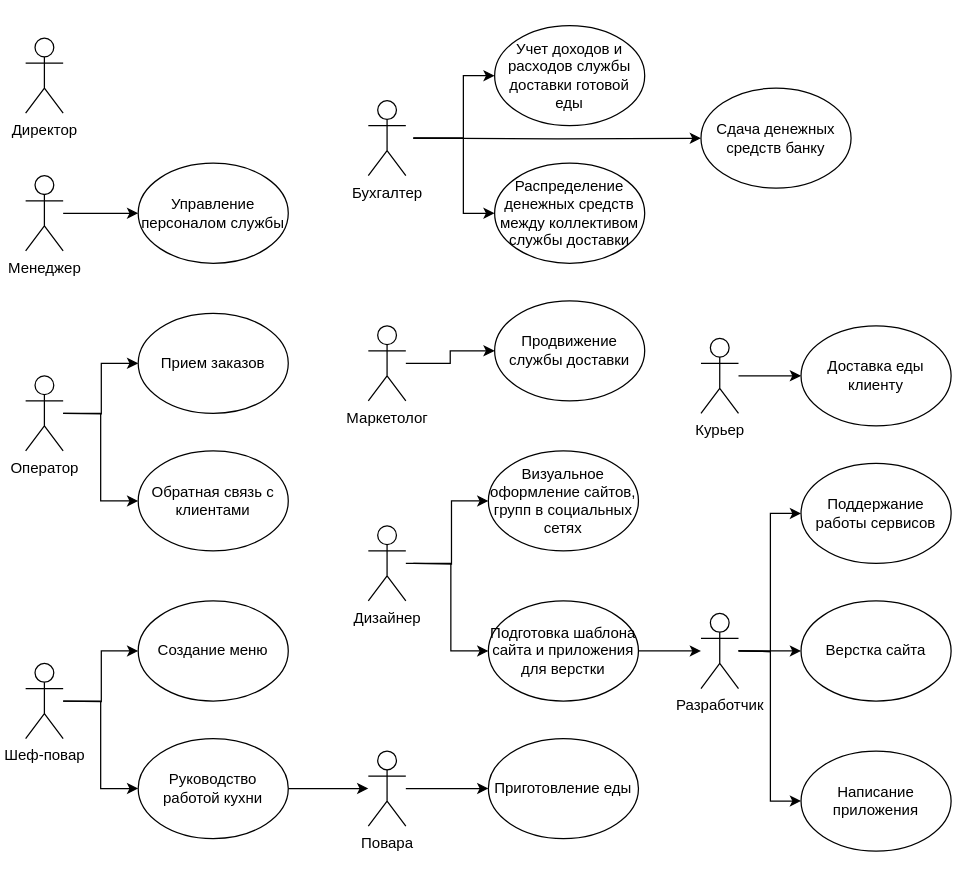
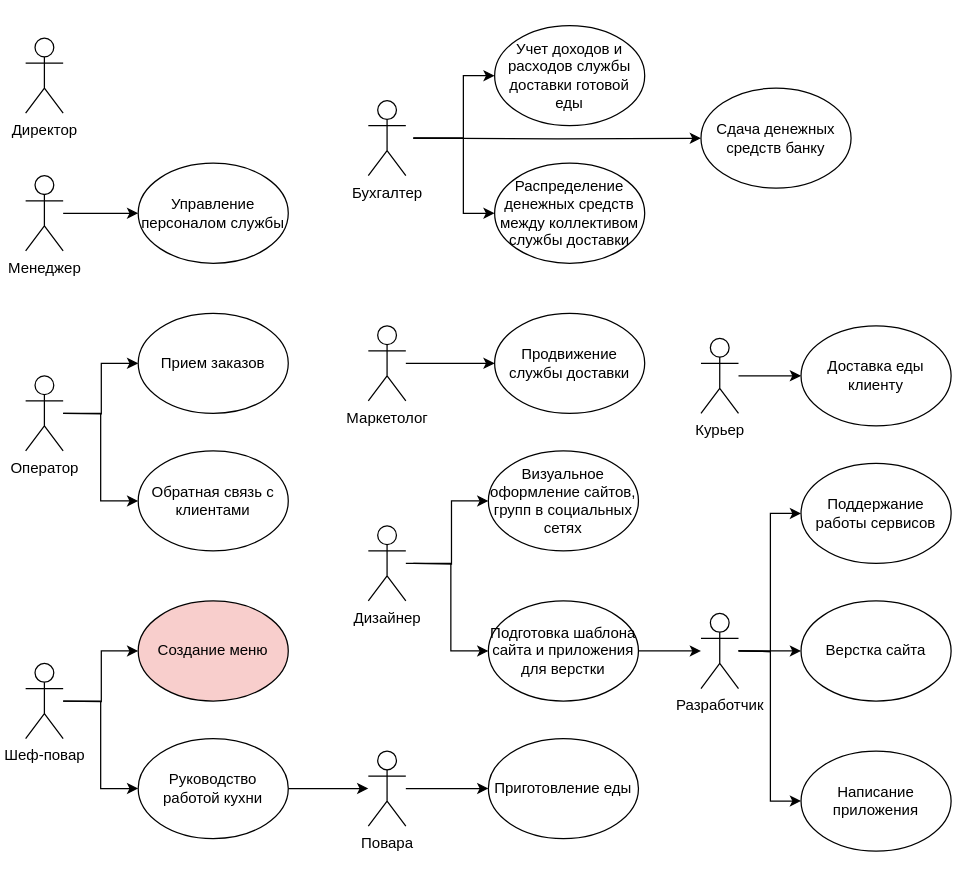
  <mxCell id="0" />
  <mxCell id="1" parent="0" />
  <mxCell id="2" value="Директор" style="shape=umlActor;verticalLabelPosition=bottom;verticalAlign=top;html=1;outlineConnect=0;" vertex="1" parent="1"><mxGeometry x="20" y="30" width="30" height="60" as="geometry" /></mxCell>
  <mxCell id="3" value="" style="edgeStyle=orthogonalEdgeStyle;rounded=0;orthogonalLoop=1;jettySize=auto;html=1;" edge="1" parent="1" source="4" target="31"><mxGeometry relative="1" as="geometry" /></mxCell>
  <mxCell id="4" value="Шеф-повар" style="shape=umlActor;verticalLabelPosition=bottom;verticalAlign=top;html=1;outlineConnect=0;" vertex="1" parent="1"><mxGeometry x="20" y="530" width="30" height="60" as="geometry" /></mxCell>
  <mxCell id="5" value="" style="edgeStyle=orthogonalEdgeStyle;rounded=0;orthogonalLoop=1;jettySize=auto;html=1;" edge="1" parent="1" source="6" target="40"><mxGeometry relative="1" as="geometry" /></mxCell>
  <mxCell id="6" value="Курьер" style="shape=umlActor;verticalLabelPosition=bottom;verticalAlign=top;html=1;outlineConnect=0;" vertex="1" parent="1"><mxGeometry x="560" y="270" width="30" height="60" as="geometry" /></mxCell>
  <mxCell id="7" value="" style="edgeStyle=orthogonalEdgeStyle;rounded=0;orthogonalLoop=1;jettySize=auto;html=1;" edge="1" parent="1" source="8" target="23"><mxGeometry relative="1" as="geometry" /></mxCell>
  <mxCell id="8" value="Менеджер" style="shape=umlActor;verticalLabelPosition=bottom;verticalAlign=top;html=1;outlineConnect=0;" vertex="1" parent="1"><mxGeometry x="20" y="140" width="30" height="60" as="geometry" /></mxCell>
  <mxCell id="9" value="" style="edgeStyle=orthogonalEdgeStyle;rounded=0;orthogonalLoop=1;jettySize=auto;html=1;" edge="1" parent="1" source="10" target="28"><mxGeometry relative="1" as="geometry" /></mxCell>
  <mxCell id="10" value="Оператор" style="shape=umlActor;verticalLabelPosition=bottom;verticalAlign=top;html=1;outlineConnect=0;" vertex="1" parent="1"><mxGeometry x="20" y="300" width="30" height="60" as="geometry" /></mxCell>
  <mxCell id="11" value="" style="edgeStyle=orthogonalEdgeStyle;rounded=0;orthogonalLoop=1;jettySize=auto;html=1;" edge="1" parent="1" source="12" target="37"><mxGeometry relative="1" as="geometry" /></mxCell>
  <mxCell id="12" value="Разработчик" style="shape=umlActor;verticalLabelPosition=bottom;verticalAlign=top;html=1;outlineConnect=0;" vertex="1" parent="1"><mxGeometry x="560" y="490" width="30" height="60" as="geometry" /></mxCell>
  <mxCell id="13" value="" style="edgeStyle=orthogonalEdgeStyle;rounded=0;orthogonalLoop=1;jettySize=auto;html=1;" edge="1" parent="1" source="14" target="36"><mxGeometry relative="1" as="geometry"><Array as="points"><mxPoint x="360" y="450" /><mxPoint x="360" y="520" /></Array></mxGeometry></mxCell>
  <mxCell id="14" value="Дизайнер" style="shape=umlActor;verticalLabelPosition=bottom;verticalAlign=top;html=1;outlineConnect=0;" vertex="1" parent="1"><mxGeometry x="294" y="420" width="30" height="60" as="geometry" /></mxCell>
  <mxCell id="15" value="" style="edgeStyle=orthogonalEdgeStyle;rounded=0;orthogonalLoop=1;jettySize=auto;html=1;" edge="1" parent="1" source="16" target="33"><mxGeometry relative="1" as="geometry" /></mxCell>
  <mxCell id="16" value="Маркетолог" style="shape=umlActor;verticalLabelPosition=bottom;verticalAlign=top;html=1;outlineConnect=0;" vertex="1" parent="1"><mxGeometry x="294" y="260" width="30" height="60" as="geometry" /></mxCell>
  <mxCell id="17" style="edgeStyle=orthogonalEdgeStyle;rounded=0;orthogonalLoop=1;jettySize=auto;html=1;entryX=0;entryY=0.5;entryDx=0;entryDy=0;" edge="1" parent="1" target="24"><mxGeometry relative="1" as="geometry"><mxPoint x="330" y="110" as="sourcePoint" /><Array as="points"><mxPoint x="370" y="110" /><mxPoint x="370" y="60" /></Array></mxGeometry></mxCell>
  <mxCell id="18" style="edgeStyle=orthogonalEdgeStyle;rounded=0;orthogonalLoop=1;jettySize=auto;html=1;entryX=0;entryY=0.5;entryDx=0;entryDy=0;" edge="1" parent="1" target="26"><mxGeometry relative="1" as="geometry"><mxPoint x="330" y="110" as="sourcePoint" /><Array as="points"><mxPoint x="370" y="110" /><mxPoint x="370" y="170" /></Array></mxGeometry></mxCell>
  <mxCell id="19" style="edgeStyle=orthogonalEdgeStyle;rounded=0;orthogonalLoop=1;jettySize=auto;html=1;entryX=0;entryY=0.5;entryDx=0;entryDy=0;" edge="1" parent="1" target="25"><mxGeometry relative="1" as="geometry"><mxPoint x="330" y="110" as="sourcePoint" /></mxGeometry></mxCell>
  <mxCell id="20" value="Бухгалтер" style="shape=umlActor;verticalLabelPosition=bottom;verticalAlign=top;html=1;outlineConnect=0;" vertex="1" parent="1"><mxGeometry x="294" y="80" width="30" height="60" as="geometry" /></mxCell>
  <mxCell id="21" value="" style="edgeStyle=orthogonalEdgeStyle;rounded=0;orthogonalLoop=1;jettySize=auto;html=1;" edge="1" parent="1" source="22" target="32"><mxGeometry relative="1" as="geometry" /></mxCell>
  <mxCell id="22" value="Повара" style="shape=umlActor;verticalLabelPosition=bottom;verticalAlign=top;html=1;outlineConnect=0;" vertex="1" parent="1"><mxGeometry x="294" y="600" width="30" height="60" as="geometry" /></mxCell>
  <mxCell id="23" value="Управление персоналом службы" style="ellipse;whiteSpace=wrap;html=1;" vertex="1" parent="1"><mxGeometry x="110" y="130" width="120" height="80" as="geometry" /></mxCell>
  <mxCell id="24" value="Учет доходов и расходов службы доставки готовой еды" style="ellipse;whiteSpace=wrap;html=1;" vertex="1" parent="1"><mxGeometry x="395" y="20" width="120" height="80" as="geometry" /></mxCell>
  <mxCell id="25" value="Сдача денежных средств банку" style="ellipse;whiteSpace=wrap;html=1;" vertex="1" parent="1"><mxGeometry x="560" y="70" width="120" height="80" as="geometry" /></mxCell>
  <mxCell id="26" value="Распределение денежных средств между коллективом службы доставки" style="ellipse;whiteSpace=wrap;html=1;" vertex="1" parent="1"><mxGeometry x="395" y="130" width="120" height="80" as="geometry" /></mxCell>
  <mxCell id="27" value="Прием заказов" style="ellipse;whiteSpace=wrap;html=1;" vertex="1" parent="1"><mxGeometry x="110" y="250" width="120" height="80" as="geometry" /></mxCell>
  <mxCell id="28" value="Обратная связь с клиентами" style="ellipse;whiteSpace=wrap;html=1;" vertex="1" parent="1"><mxGeometry x="110" y="360" width="120" height="80" as="geometry" /></mxCell>
- <mxCell id="29" value="Создание меню" style="ellipse;whiteSpace=wrap;html=1;" vertex="1" parent="1"><mxGeometry x="110" y="480" width="120" height="80" as="geometry" /></mxCell>
+ <mxCell id="29" value="Создание меню" style="ellipse;whiteSpace=wrap;html=1;fillColor=#f8cecc;" vertex="1" parent="1"><mxGeometry x="110" y="480" width="120" height="80" as="geometry" /></mxCell>
  <mxCell id="30" value="" style="edgeStyle=orthogonalEdgeStyle;rounded=0;orthogonalLoop=1;jettySize=auto;html=1;" edge="1" parent="1" source="31" target="22"><mxGeometry relative="1" as="geometry" /></mxCell>
  <mxCell id="31" value="Руководство работой кухни" style="ellipse;whiteSpace=wrap;html=1;" vertex="1" parent="1"><mxGeometry x="110" y="590" width="120" height="80" as="geometry" /></mxCell>
  <mxCell id="32" value="Приготовление еды" style="ellipse;whiteSpace=wrap;html=1;" vertex="1" parent="1"><mxGeometry x="390" y="590" width="120" height="80" as="geometry" /></mxCell>
- <mxCell id="33" value="Продвижение службы доставки" style="ellipse;whiteSpace=wrap;html=1;" vertex="1" parent="1"><mxGeometry x="395" y="240" width="120" height="80" as="geometry" /></mxCell>
+ <mxCell id="33" value="Продвижение службы доставки" style="ellipse;whiteSpace=wrap;html=1;" vertex="1" parent="1"><mxGeometry x="395" y="250" width="120" height="80" as="geometry" /></mxCell>
  <mxCell id="34" value="Визуальное оформление сайтов, групп в социальных сетях" style="ellipse;whiteSpace=wrap;html=1;" vertex="1" parent="1"><mxGeometry x="390" y="360" width="120" height="80" as="geometry" /></mxCell>
  <mxCell id="35" value="" style="edgeStyle=orthogonalEdgeStyle;rounded=0;orthogonalLoop=1;jettySize=auto;html=1;" edge="1" parent="1" source="36" target="12"><mxGeometry relative="1" as="geometry" /></mxCell>
  <mxCell id="36" value="Подготовка шаблона сайта и приложения для верстки" style="ellipse;whiteSpace=wrap;html=1;" vertex="1" parent="1"><mxGeometry x="390" y="480" width="120" height="80" as="geometry" /></mxCell>
  <mxCell id="37" value="Верстка сайта" style="ellipse;whiteSpace=wrap;html=1;" vertex="1" parent="1"><mxGeometry x="640" y="480" width="120" height="80" as="geometry" /></mxCell>
  <mxCell id="38" value="Написание приложения" style="ellipse;whiteSpace=wrap;html=1;" vertex="1" parent="1"><mxGeometry x="640" y="600" width="120" height="80" as="geometry" /></mxCell>
  <mxCell id="39" value="Поддержание работы сервисов" style="ellipse;whiteSpace=wrap;html=1;" vertex="1" parent="1"><mxGeometry x="640" y="370" width="120" height="80" as="geometry" /></mxCell>
  <mxCell id="40" value="Доставка еды клиенту" style="ellipse;whiteSpace=wrap;html=1;" vertex="1" parent="1"><mxGeometry x="640" y="260" width="120" height="80" as="geometry" /></mxCell>
  <mxCell id="41" value="" style="edgeStyle=orthogonalEdgeStyle;rounded=0;orthogonalLoop=1;jettySize=auto;html=1;entryX=0;entryY=0.5;entryDx=0;entryDy=0;" edge="1" parent="1" target="27"><mxGeometry relative="1" as="geometry"><mxPoint x="50" y="330" as="sourcePoint" /><mxPoint x="120" y="410" as="targetPoint" /></mxGeometry></mxCell>
  <mxCell id="42" value="" style="edgeStyle=orthogonalEdgeStyle;rounded=0;orthogonalLoop=1;jettySize=auto;html=1;entryX=0;entryY=0.5;entryDx=0;entryDy=0;" edge="1" parent="1" target="29"><mxGeometry relative="1" as="geometry"><mxPoint x="50" y="560" as="sourcePoint" /><mxPoint x="120" y="640" as="targetPoint" /></mxGeometry></mxCell>
  <mxCell id="43" value="" style="edgeStyle=orthogonalEdgeStyle;rounded=0;orthogonalLoop=1;jettySize=auto;html=1;entryX=0;entryY=0.5;entryDx=0;entryDy=0;" edge="1" parent="1" target="34"><mxGeometry relative="1" as="geometry"><mxPoint x="330" y="450" as="sourcePoint" /><mxPoint x="400" y="530" as="targetPoint" /></mxGeometry></mxCell>
  <mxCell id="44" value="" style="edgeStyle=orthogonalEdgeStyle;rounded=0;orthogonalLoop=1;jettySize=auto;html=1;entryX=0;entryY=0.5;entryDx=0;entryDy=0;" edge="1" parent="1" target="39"><mxGeometry relative="1" as="geometry"><mxPoint x="590" y="520" as="sourcePoint" /><mxPoint x="650" y="530" as="targetPoint" /></mxGeometry></mxCell>
  <mxCell id="45" value="" style="edgeStyle=orthogonalEdgeStyle;rounded=0;orthogonalLoop=1;jettySize=auto;html=1;entryX=0;entryY=0.5;entryDx=0;entryDy=0;" edge="1" parent="1" target="38"><mxGeometry relative="1" as="geometry"><mxPoint x="590" y="520" as="sourcePoint" /><mxPoint x="650" y="420" as="targetPoint" /></mxGeometry></mxCell>
